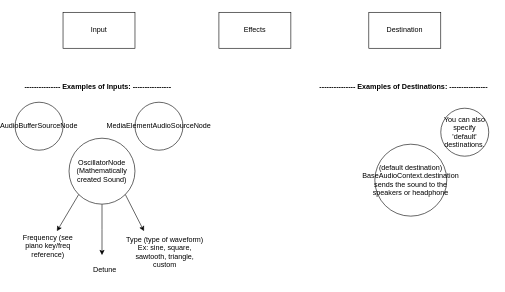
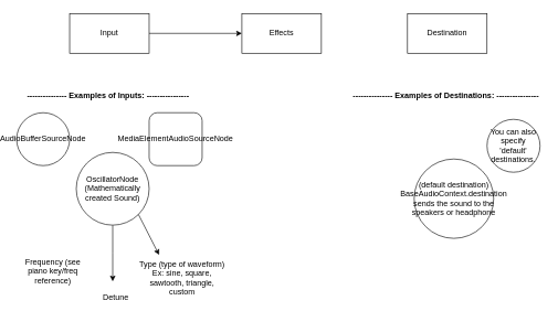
  <mxCell id="0" />
  <mxCell id="1" parent="0" />
+ <mxCell id="2" style="edgeStyle=orthogonalEdgeStyle;rounded=0;orthogonalLoop=1;jettySize=auto;html=1;exitX=1;exitY=0.5;exitDx=0;exitDy=0;entryX=0;entryY=0.5;entryDx=0;entryDy=0;" edge="1" parent="1" source="3" target="4"><mxGeometry relative="1" as="geometry" /></mxCell>
  <mxCell id="3" value="Input" style="rounded=0;whiteSpace=wrap;html=1;" vertex="1" parent="1"><mxGeometry x="100" y="20" width="120" height="60" as="geometry" /></mxCell>
  <mxCell id="4" value="Effects" style="rounded=0;whiteSpace=wrap;html=1;" vertex="1" parent="1"><mxGeometry x="360" y="20" width="120" height="60" as="geometry" /></mxCell>
  <mxCell id="5" value="Destination" style="rounded=0;whiteSpace=wrap;html=1;" vertex="1" parent="1"><mxGeometry x="610" y="20" width="120" height="60" as="geometry" /></mxCell>
  <mxCell id="6" style="edgeStyle=orthogonalEdgeStyle;rounded=0;orthogonalLoop=1;jettySize=auto;html=1;" edge="1" parent="1" source="7"><mxGeometry relative="1" as="geometry"><mxPoint x="165" y="425" as="targetPoint" /></mxGeometry></mxCell>
  <mxCell id="7" value="OscillatorNode (Mathematically created Sound)" style="ellipse;whiteSpace=wrap;html=1;aspect=fixed;" vertex="1" parent="1"><mxGeometry x="110" y="230" width="110" height="110" as="geometry" /></mxCell>
  <mxCell id="8" value="Frequency (see piano key/freq reference)" style="text;html=1;strokeColor=none;fillColor=none;align=center;verticalAlign=middle;whiteSpace=wrap;rounded=0;" vertex="1" parent="1"><mxGeometry x="25" y="385" width="100" height="50" as="geometry" /></mxCell>
- <mxCell id="9" value="" style="endArrow=classic;html=1;rounded=0;exitX=0;exitY=1;exitDx=0;exitDy=0;" edge="1" parent="1" source="7" target="8"><mxGeometry width="50" height="50" relative="1" as="geometry"><mxPoint x="30" y="345" as="sourcePoint" /><mxPoint x="80" y="295" as="targetPoint" /></mxGeometry></mxCell>
  <mxCell id="10" value="Type (type of waveform) Ex: sine, square, sawtooth, triangle, custom" style="text;html=1;strokeColor=none;fillColor=none;align=center;verticalAlign=middle;whiteSpace=wrap;rounded=0;" vertex="1" parent="1"><mxGeometry x="200" y="385" width="140" height="70" as="geometry" /></mxCell>
  <mxCell id="11" value="" style="endArrow=classic;html=1;rounded=0;exitX=1;exitY=1;exitDx=0;exitDy=0;entryX=0.25;entryY=0;entryDx=0;entryDy=0;" edge="1" parent="1" source="7" target="10"><mxGeometry width="50" height="50" relative="1" as="geometry"><mxPoint x="250" y="385" as="sourcePoint" /><mxPoint x="300" y="335" as="targetPoint" /></mxGeometry></mxCell>
  <mxCell id="12" value="Detune" style="text;html=1;strokeColor=none;fillColor=none;align=center;verticalAlign=middle;whiteSpace=wrap;rounded=0;" vertex="1" parent="1"><mxGeometry x="140" y="435" width="60" height="30" as="geometry" /></mxCell>
  <mxCell id="13" value="AudioBufferSourceNode" style="ellipse;whiteSpace=wrap;html=1;aspect=fixed;" vertex="1" parent="1"><mxGeometry x="20" y="170" width="80" height="80" as="geometry" /></mxCell>
- <mxCell id="14" value="MediaElementAudioSourceNode" style="ellipse;whiteSpace=wrap;html=1;aspect=fixed;" vertex="1" parent="1"><mxGeometry x="220" y="170" width="80" height="80" as="geometry" /></mxCell>
+ <mxCell id="14" value="MediaElementAudioSourceNode" style="whiteSpace=wrap;html=1;aspect=fixed;rounded=1;" vertex="1" parent="1"><mxGeometry x="220" y="170" width="80" height="80" as="geometry" /></mxCell>
  <mxCell id="15" value="&lt;b&gt;--------------- Examples of Inputs: ----------------&amp;nbsp;&lt;/b&gt;" style="text;html=1;strokeColor=none;fillColor=none;align=center;verticalAlign=middle;whiteSpace=wrap;rounded=0;" vertex="1" parent="1"><mxGeometry x="30" y="130" width="260" height="30" as="geometry" /></mxCell>
  <mxCell id="16" value="(default destination) BaseAudioContext.destination sends the sound to the speakers or headphone" style="ellipse;whiteSpace=wrap;html=1;aspect=fixed;" vertex="1" parent="1"><mxGeometry x="620" y="240" width="120" height="120" as="geometry" /></mxCell>
  <mxCell id="17" value="You can also specify 'default' destinations." style="ellipse;whiteSpace=wrap;html=1;aspect=fixed;" vertex="1" parent="1"><mxGeometry x="730" y="180" width="80" height="80" as="geometry" /></mxCell>
  <mxCell id="18" value="&lt;b&gt;--------------- Examples of Destinations: ----------------&amp;nbsp;&lt;/b&gt;" style="text;html=1;strokeColor=none;fillColor=none;align=center;verticalAlign=middle;whiteSpace=wrap;rounded=0;" vertex="1" parent="1"><mxGeometry x="525" y="130" width="290" height="30" as="geometry" /></mxCell>
